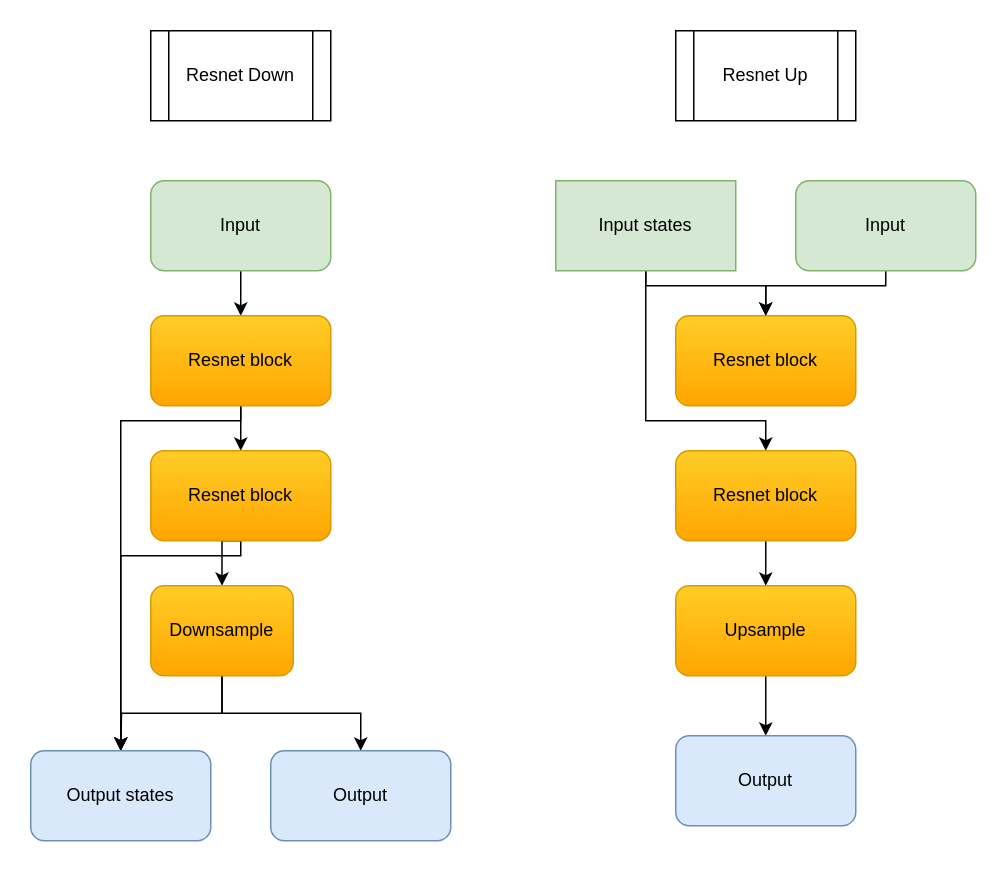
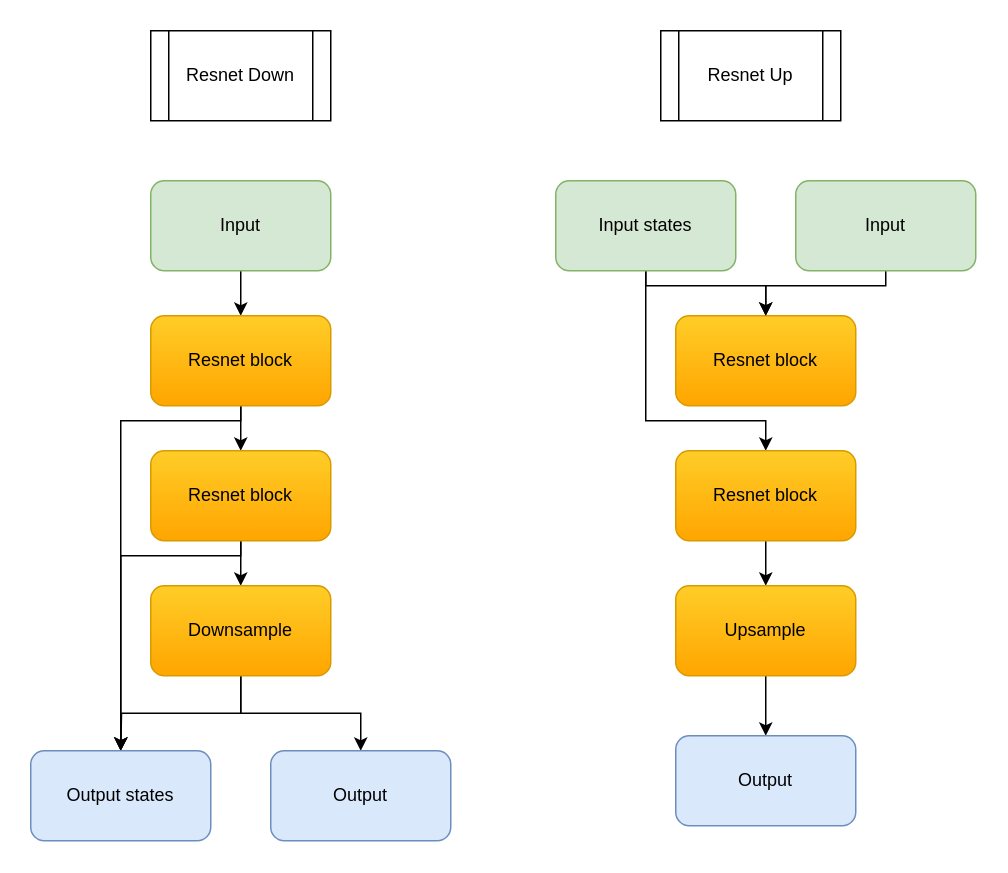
  <mxCell id="0" />
  <mxCell id="1" parent="0" />
  <mxCell id="2" style="edgeStyle=orthogonalEdgeStyle;rounded=0;orthogonalLoop=1;jettySize=auto;html=1;exitX=0.5;exitY=1;exitDx=0;exitDy=0;entryX=0.5;entryY=0;entryDx=0;entryDy=0;" parent="1" source="3" target="10" edge="1"><mxGeometry relative="1" as="geometry" /></mxCell>
  <mxCell id="3" value="Input" style="rounded=1;whiteSpace=wrap;html=1;fillColor=#d5e8d4;strokeColor=#82b366;" parent="1" vertex="1"><mxGeometry x="100" y="120" width="120" height="60" as="geometry" /></mxCell>
  <mxCell id="4" value="Resnet Down" style="shape=process;whiteSpace=wrap;html=1;backgroundOutline=1;" parent="1" vertex="1"><mxGeometry x="100" y="20" width="120" height="60" as="geometry" /></mxCell>
- <mxCell id="5" value="Resnet Up" style="shape=process;whiteSpace=wrap;html=1;backgroundOutline=1;" parent="1" vertex="1"><mxGeometry x="450" y="20" width="120" height="60" as="geometry" /></mxCell>
+ <mxCell id="5" value="Resnet Up" style="shape=process;whiteSpace=wrap;html=1;backgroundOutline=1;" parent="1" vertex="1"><mxGeometry x="440" y="20" width="120" height="60" as="geometry" /></mxCell>
  <mxCell id="6" style="edgeStyle=orthogonalEdgeStyle;rounded=0;orthogonalLoop=1;jettySize=auto;html=1;exitX=0.5;exitY=1;exitDx=0;exitDy=0;entryX=0.5;entryY=0;entryDx=0;entryDy=0;" parent="1" source="7" target="19" edge="1"><mxGeometry relative="1" as="geometry"><Array as="points"><mxPoint x="590" y="190" /><mxPoint x="510" y="190" /></Array></mxGeometry></mxCell>
  <mxCell id="7" value="Input" style="rounded=1;whiteSpace=wrap;html=1;fillColor=#d5e8d4;strokeColor=#82b366;" parent="1" vertex="1"><mxGeometry x="530" y="120" width="120" height="60" as="geometry" /></mxCell>
  <mxCell id="8" style="edgeStyle=orthogonalEdgeStyle;rounded=0;orthogonalLoop=1;jettySize=auto;html=1;exitX=0.5;exitY=1;exitDx=0;exitDy=0;entryX=0.5;entryY=0;entryDx=0;entryDy=0;" parent="1" source="10" target="13" edge="1"><mxGeometry relative="1" as="geometry" /></mxCell>
  <mxCell id="9" style="edgeStyle=orthogonalEdgeStyle;rounded=0;orthogonalLoop=1;jettySize=auto;html=1;exitX=0.5;exitY=1;exitDx=0;exitDy=0;entryX=0.5;entryY=0;entryDx=0;entryDy=0;" edge="1" parent="1" source="10" target="18"><mxGeometry relative="1" as="geometry"><Array as="points"><mxPoint x="160" y="280" /><mxPoint x="80" y="280" /></Array></mxGeometry></mxCell>
  <mxCell id="10" value="Resnet block" style="rounded=1;whiteSpace=wrap;html=1;fillColor=#ffcd28;strokeColor=#d79b00;gradientColor=#ffa500;" parent="1" vertex="1"><mxGeometry x="100" y="210" width="120" height="60" as="geometry" /></mxCell>
  <mxCell id="11" style="edgeStyle=orthogonalEdgeStyle;rounded=0;orthogonalLoop=1;jettySize=auto;html=1;exitX=0.5;exitY=1;exitDx=0;exitDy=0;entryX=0.5;entryY=0;entryDx=0;entryDy=0;" parent="1" source="13" target="16" edge="1"><mxGeometry relative="1" as="geometry" /></mxCell>
  <mxCell id="12" style="edgeStyle=orthogonalEdgeStyle;rounded=0;orthogonalLoop=1;jettySize=auto;html=1;exitX=0.5;exitY=1;exitDx=0;exitDy=0;entryX=0.5;entryY=0;entryDx=0;entryDy=0;" parent="1" source="13" edge="1"><mxGeometry relative="1" as="geometry"><mxPoint x="80" y="500" as="targetPoint" /><Array as="points"><mxPoint x="160" y="370" /><mxPoint x="80" y="370" /></Array></mxGeometry></mxCell>
  <mxCell id="13" value="Resnet block" style="rounded=1;whiteSpace=wrap;html=1;fillColor=#ffcd28;strokeColor=#d79b00;gradientColor=#ffa500;" parent="1" vertex="1"><mxGeometry x="100" y="300" width="120" height="60" as="geometry" /></mxCell>
  <mxCell id="14" style="edgeStyle=orthogonalEdgeStyle;rounded=0;orthogonalLoop=1;jettySize=auto;html=1;exitX=0.5;exitY=1;exitDx=0;exitDy=0;entryX=0.5;entryY=0;entryDx=0;entryDy=0;" parent="1" source="16" edge="1"><mxGeometry relative="1" as="geometry"><mxPoint x="80" y="500" as="targetPoint" /></mxGeometry></mxCell>
  <mxCell id="15" style="edgeStyle=orthogonalEdgeStyle;rounded=0;orthogonalLoop=1;jettySize=auto;html=1;exitX=0.5;exitY=1;exitDx=0;exitDy=0;entryX=0.5;entryY=0;entryDx=0;entryDy=0;" parent="1" source="16" target="17" edge="1"><mxGeometry relative="1" as="geometry" /></mxCell>
- <mxCell id="16" value="Downsample" style="rounded=1;whiteSpace=wrap;html=1;fillColor=#ffcd28;strokeColor=#d79b00;gradientColor=#ffa500;" parent="1" vertex="1"><mxGeometry x="100" y="390" width="95" height="60" as="geometry" /></mxCell>
+ <mxCell id="16" value="Downsample" style="rounded=1;whiteSpace=wrap;html=1;fillColor=#ffcd28;strokeColor=#d79b00;gradientColor=#ffa500;" parent="1" vertex="1"><mxGeometry x="100" y="390" width="120" height="60" as="geometry" /></mxCell>
  <mxCell id="17" value="Output" style="rounded=1;whiteSpace=wrap;html=1;fillColor=#dae8fc;strokeColor=#6c8ebf;" parent="1" vertex="1"><mxGeometry x="180" y="500" width="120" height="60" as="geometry" /></mxCell>
  <mxCell id="18" value="Output states" style="rounded=1;whiteSpace=wrap;html=1;fillColor=#dae8fc;strokeColor=#6c8ebf;" parent="1" vertex="1"><mxGeometry x="20" y="500" width="120" height="60" as="geometry" /></mxCell>
  <mxCell id="19" value="Resnet block" style="rounded=1;whiteSpace=wrap;html=1;fillColor=#ffcd28;strokeColor=#d79b00;gradientColor=#ffa500;" parent="1" vertex="1"><mxGeometry x="450" y="210" width="120" height="60" as="geometry" /></mxCell>
  <mxCell id="20" style="edgeStyle=orthogonalEdgeStyle;rounded=0;orthogonalLoop=1;jettySize=auto;html=1;exitX=0.5;exitY=1;exitDx=0;exitDy=0;entryX=0.5;entryY=0;entryDx=0;entryDy=0;" parent="1" source="22" target="19" edge="1"><mxGeometry relative="1" as="geometry"><Array as="points"><mxPoint x="430" y="190" /><mxPoint x="510" y="190" /></Array></mxGeometry></mxCell>
  <mxCell id="21" style="edgeStyle=orthogonalEdgeStyle;rounded=0;orthogonalLoop=1;jettySize=auto;html=1;exitX=0.5;exitY=1;exitDx=0;exitDy=0;entryX=0.5;entryY=0;entryDx=0;entryDy=0;" parent="1" source="22" target="24" edge="1"><mxGeometry relative="1" as="geometry"><Array as="points"><mxPoint x="430" y="280" /><mxPoint x="510" y="280" /></Array></mxGeometry></mxCell>
- <mxCell id="22" value="Input states" style="whiteSpace=wrap;html=1;fillColor=#d5e8d4;strokeColor=#82b366;rounded=0;" parent="1" vertex="1"><mxGeometry x="370" y="120" width="120" height="60" as="geometry" /></mxCell>
+ <mxCell id="22" value="Input states" style="rounded=1;whiteSpace=wrap;html=1;fillColor=#d5e8d4;strokeColor=#82b366;" parent="1" vertex="1"><mxGeometry x="370" y="120" width="120" height="60" as="geometry" /></mxCell>
  <mxCell id="23" style="edgeStyle=orthogonalEdgeStyle;rounded=0;orthogonalLoop=1;jettySize=auto;html=1;exitX=0.5;exitY=1;exitDx=0;exitDy=0;entryX=0.5;entryY=0;entryDx=0;entryDy=0;" parent="1" source="24" target="26" edge="1"><mxGeometry relative="1" as="geometry" /></mxCell>
  <mxCell id="24" value="Resnet block" style="rounded=1;whiteSpace=wrap;html=1;fillColor=#ffcd28;strokeColor=#d79b00;gradientColor=#ffa500;" parent="1" vertex="1"><mxGeometry x="450" y="300" width="120" height="60" as="geometry" /></mxCell>
  <mxCell id="25" style="edgeStyle=orthogonalEdgeStyle;rounded=0;orthogonalLoop=1;jettySize=auto;html=1;exitX=0.5;exitY=1;exitDx=0;exitDy=0;entryX=0.5;entryY=0;entryDx=0;entryDy=0;" parent="1" source="26" target="27" edge="1"><mxGeometry relative="1" as="geometry" /></mxCell>
  <mxCell id="26" value="Upsample" style="rounded=1;whiteSpace=wrap;html=1;fillColor=#ffcd28;strokeColor=#d79b00;gradientColor=#ffa500;" parent="1" vertex="1"><mxGeometry x="450" y="390" width="120" height="60" as="geometry" /></mxCell>
  <mxCell id="27" value="Output" style="rounded=1;whiteSpace=wrap;html=1;fillColor=#dae8fc;strokeColor=#6c8ebf;" parent="1" vertex="1"><mxGeometry x="450" y="490" width="120" height="60" as="geometry" /></mxCell>
